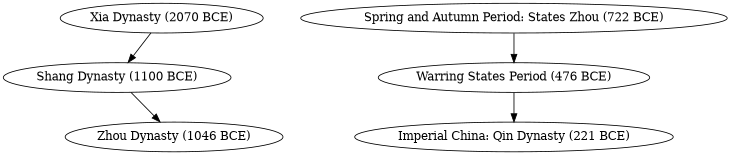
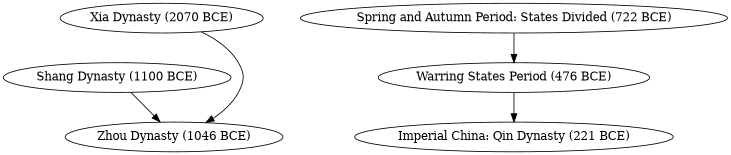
  digraph {
    n1 [label="Xia Dynasty (2070 BCE)"]
    n2 [label="Shang Dynasty (1100 BCE)"]
    n3 [label="Zhou Dynasty (1046 BCE)"]
-   n4 [label="Spring and Autumn Period: States Zhou (722 BCE)"]
+   n4 [label="Spring and Autumn Period: States Divided (722 BCE)"]
    n5 [label="Warring States Period (476 BCE)"]
    n6 [label="Imperial China: Qin Dynasty (221 BCE)"]
-   n1 -> n2
+   n1 -> n3
    n2 -> n3
    n4 -> n5
    n5 -> n6
  }
